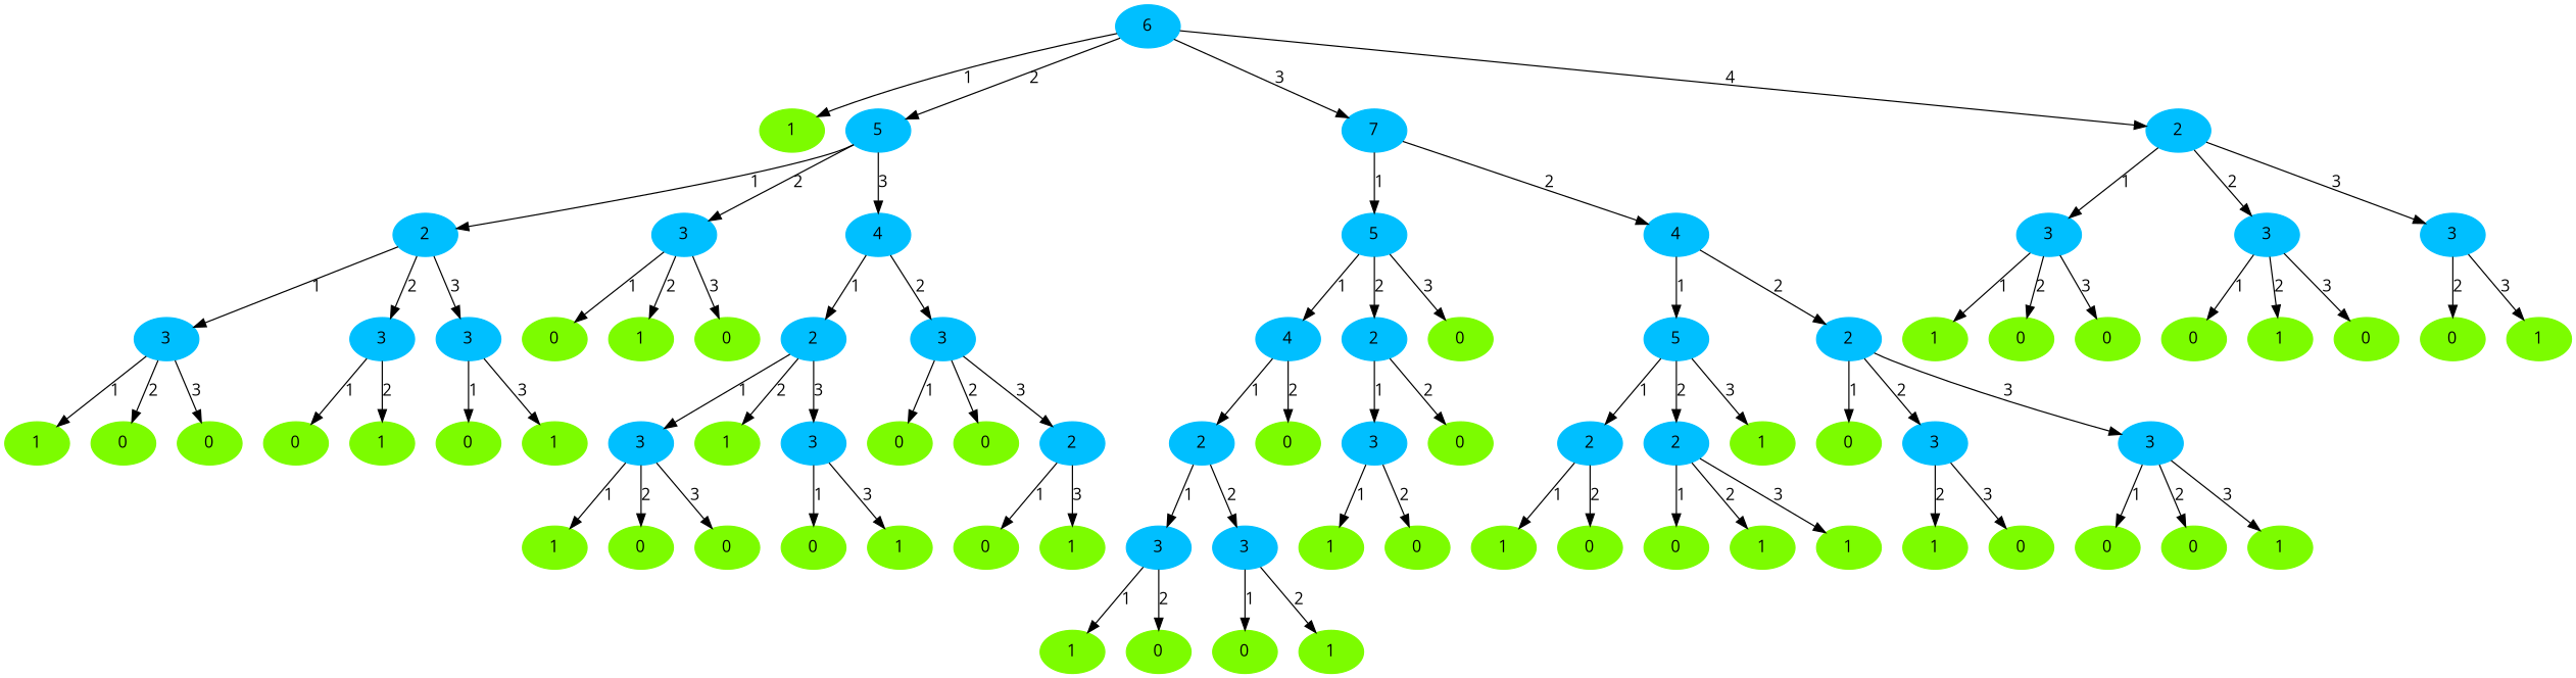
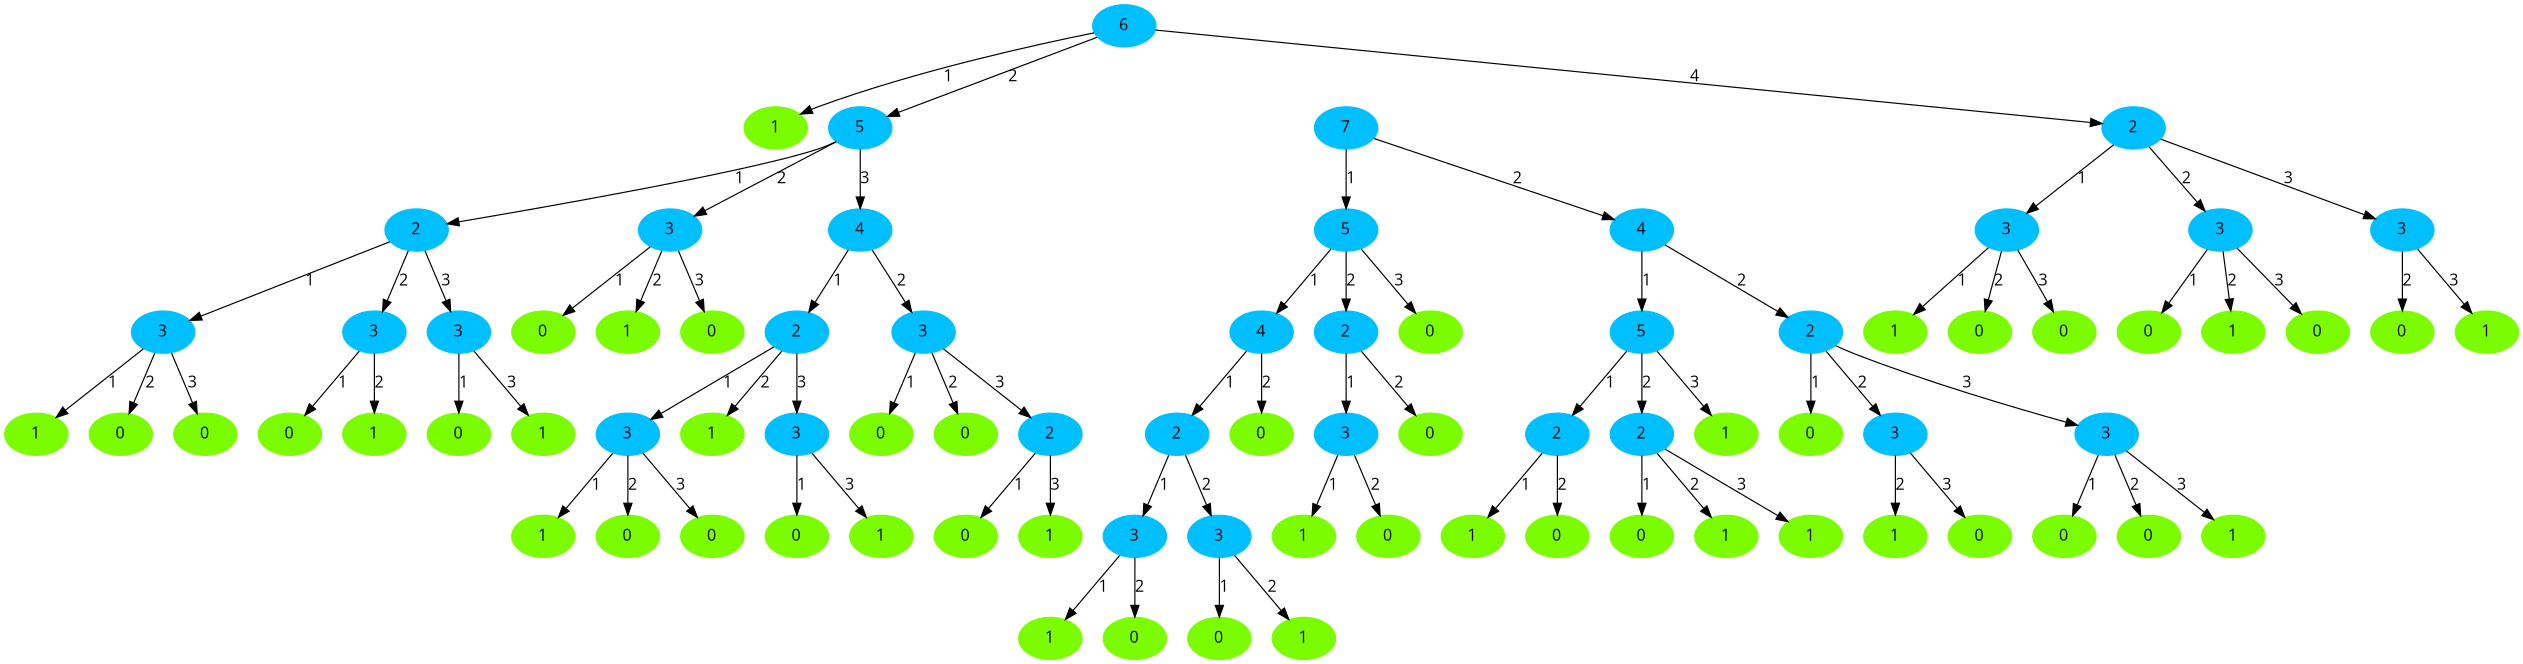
  digraph {
    fontname="Open Sans"
    node [color=lawngreen style=filled fontname="Open Sans"]
    edge [fontname="Open Sans"]
    n1 [color=deepskyblue label=6]
    n2 [label=1]
    n3 [color=deepskyblue label=5]
    n4 [color=deepskyblue label=7]
    n5 [color=deepskyblue label=2]
    n6 [color=deepskyblue label=2]
    n7 [color=deepskyblue label=3]
    n8 [color=deepskyblue label=4]
    n9 [color=deepskyblue label=3]
    n10 [color=deepskyblue label=3]
    n11 [color=deepskyblue label=3]
    n12 [label=1]
    n13 [label=0]
    n14 [label=0]
    n15 [label=0]
    n16 [label=1]
    n17 [label=0]
    n18 [label=1]
    n19 [label=0]
    n20 [label=1]
    n21 [label=0]
    n22 [color=deepskyblue label=2]
    n23 [color=deepskyblue label=3]
    n24 [color=deepskyblue label=3]
    n25 [label=1]
    n26 [color=deepskyblue label=3]
    n27 [label=1]
    n28 [label=0]
    n29 [label=0]
    n30 [label=0]
    n31 [label=1]
    n32 [label=0]
    n33 [label=0]
    n34 [color=deepskyblue label=2]
    n35 [label=0]
    n36 [label=1]
    n37 [color=deepskyblue label=5]
    n38 [color=deepskyblue label=4]
    n39 [color=deepskyblue label=4]
    n40 [color=deepskyblue label=2]
    n41 [label=0]
    n42 [color=deepskyblue label=2]
    n43 [label=0]
    n44 [color=deepskyblue label=3]
    n45 [color=deepskyblue label=3]
    n46 [label=1]
    n47 [label=0]
    n48 [label=0]
    n49 [label=1]
    n50 [color=deepskyblue label=3]
    n51 [label=0]
    n52 [label=1]
    n53 [label=0]
    n54 [color=deepskyblue label=5]
    n55 [color=deepskyblue label=2]
    n56 [color=deepskyblue label=2]
    n57 [color=deepskyblue label=2]
    n58 [label=1]
    n59 [label=1]
    n60 [label=0]
    n61 [label=0]
    n62 [label=1]
    n63 [label=1]
    n64 [label=0]
    n65 [color=deepskyblue label=3]
    n66 [color=deepskyblue label=3]
    n67 [label=1]
    n68 [label=0]
    n69 [label=0]
    n70 [label=0]
    n71 [label=1]
    n72 [color=deepskyblue label=3]
    n73 [color=deepskyblue label=3]
    n74 [color=deepskyblue label=3]
    n75 [label=1]
    n76 [label=0]
    n77 [label=0]
    n78 [label=0]
    n79 [label=1]
    n80 [label=0]
    n81 [label=0]
    n82 [label=1]
    n1 -> n2 [label=1]
    n1 -> n3 [label=2]
-   n1 -> n4 [label=3]
    n1 -> n5 [label=4]
    n3 -> n6 [label=1]
    n3 -> n7 [label=2]
    n3 -> n8 [label=3]
    n4 -> n37 [label=1]
    n4 -> n38 [label=2]
    n5 -> n72 [label=1]
    n5 -> n73 [label=2]
    n5 -> n74 [label=3]
    n6 -> n9 [label=1]
    n6 -> n10 [label=2]
    n6 -> n11 [label=3]
    n7 -> n19 [label=1]
    n7 -> n20 [label=2]
    n7 -> n21 [label=3]
    n8 -> n22 [label=1]
    n8 -> n23 [label=2]
    n9 -> n12 [label=1]
    n9 -> n13 [label=2]
    n9 -> n14 [label=3]
    n10 -> n15 [label=1]
    n10 -> n16 [label=2]
    n11 -> n17 [label=1]
    n11 -> n18 [label=3]
    n22 -> n24 [label=1]
    n22 -> n25 [label=2]
    n22 -> n26 [label=3]
    n23 -> n32 [label=1]
    n23 -> n33 [label=2]
    n23 -> n34 [label=3]
    n24 -> n27 [label=1]
    n24 -> n28 [label=2]
    n24 -> n29 [label=3]
    n26 -> n30 [label=1]
    n26 -> n31 [label=3]
    n34 -> n35 [label=1]
    n34 -> n36 [label=3]
    n37 -> n39 [label=1]
    n37 -> n40 [label=2]
    n37 -> n41 [label=3]
    n38 -> n54 [label=1]
    n38 -> n55 [label=2]
    n39 -> n42 [label=1]
    n39 -> n43 [label=2]
    n40 -> n50 [label=1]
    n40 -> n51 [label=2]
    n42 -> n44 [label=1]
    n42 -> n45 [label=2]
    n44 -> n46 [label=1]
    n44 -> n47 [label=2]
    n45 -> n48 [label=1]
    n45 -> n49 [label=2]
    n50 -> n52 [label=1]
    n50 -> n53 [label=2]
    n54 -> n56 [label=1]
    n54 -> n57 [label=2]
    n54 -> n58 [label=3]
    n55 -> n64 [label=1]
    n55 -> n65 [label=2]
    n55 -> n66 [label=3]
    n56 -> n59 [label=1]
    n56 -> n60 [label=2]
    n57 -> n61 [label=1]
    n57 -> n62 [label=2]
    n57 -> n63 [label=3]
    n65 -> n67 [label=2]
    n65 -> n68 [label=3]
    n66 -> n69 [label=1]
    n66 -> n70 [label=2]
    n66 -> n71 [label=3]
    n72 -> n75 [label=1]
    n72 -> n76 [label=2]
    n72 -> n77 [label=3]
    n73 -> n78 [label=1]
    n73 -> n79 [label=2]
    n73 -> n80 [label=3]
    n74 -> n81 [label=2]
    n74 -> n82 [label=3]
  }
